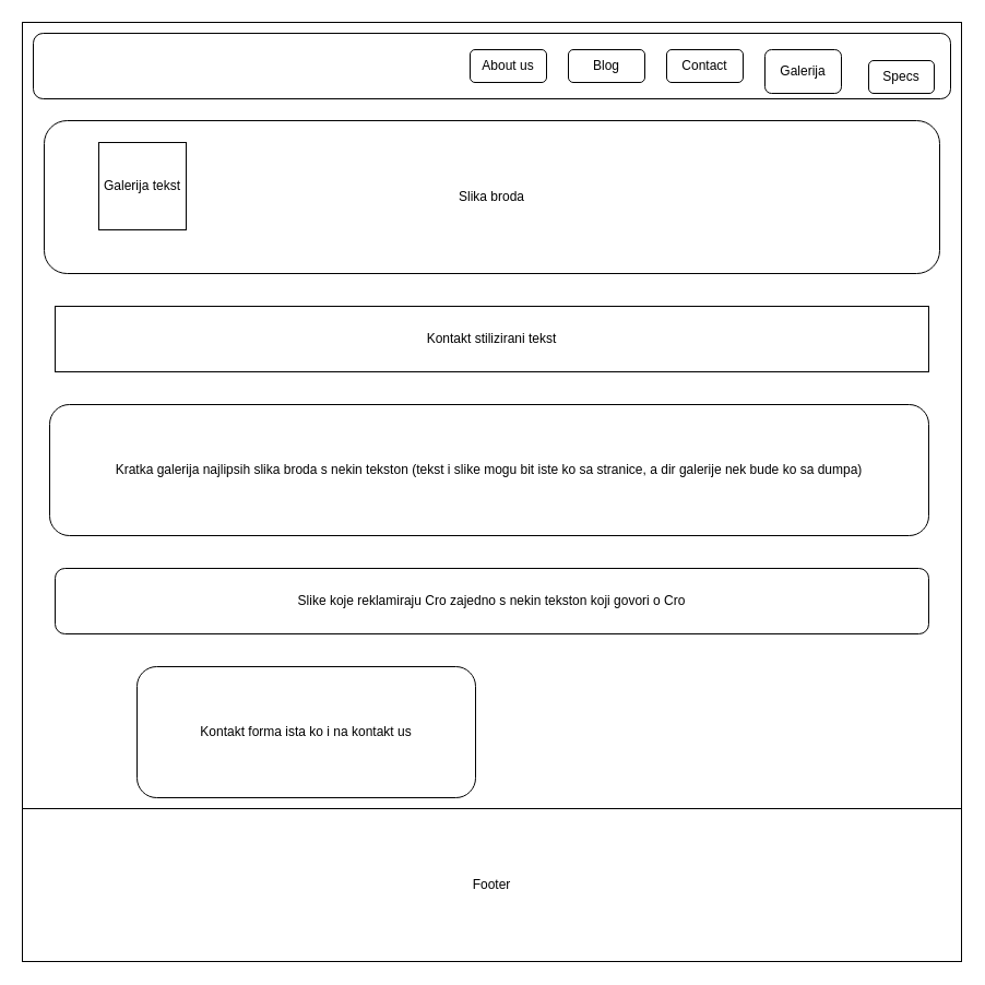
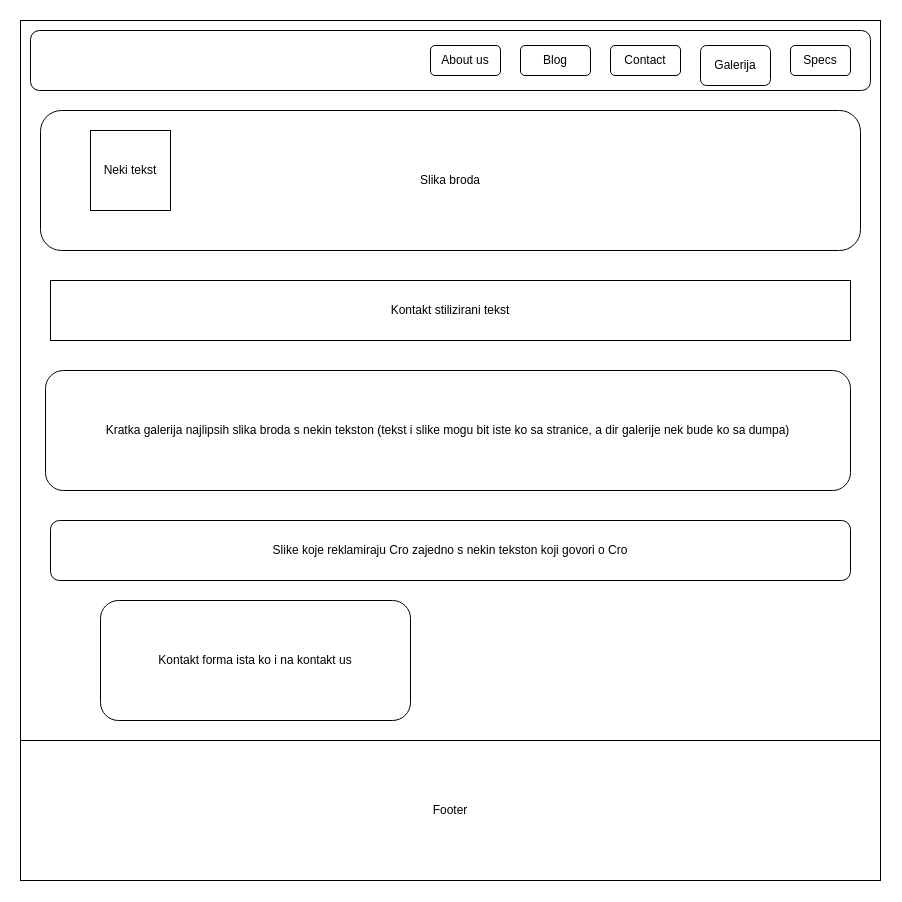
  <mxCell id="0" />
  <mxCell id="1" parent="0" />
  <mxCell id="2" value="" style="whiteSpace=wrap;html=1;aspect=fixed;" vertex="1" parent="1"><mxGeometry x="20" y="20" width="860" height="860" as="geometry" /></mxCell>
  <mxCell id="3" value="" style="rounded=1;whiteSpace=wrap;html=1;" vertex="1" parent="1"><mxGeometry x="30" y="30" width="840" height="60" as="geometry" /></mxCell>
  <mxCell id="4" value="Blog" style="rounded=1;whiteSpace=wrap;html=1;" vertex="1" parent="1"><mxGeometry x="520" y="45" width="70" height="30" as="geometry" /></mxCell>
  <mxCell id="5" value="Contact" style="rounded=1;whiteSpace=wrap;html=1;" vertex="1" parent="1"><mxGeometry x="610" y="45" width="70" height="30" as="geometry" /></mxCell>
  <mxCell id="6" value="Galerija" style="rounded=1;whiteSpace=wrap;html=1;" vertex="1" parent="1"><mxGeometry x="700" y="45" width="70" height="40" as="geometry" /></mxCell>
- <mxCell id="7" value="Specs" style="rounded=1;whiteSpace=wrap;html=1;" vertex="1" parent="1"><mxGeometry x="795" y="55" width="60" height="30" as="geometry" /></mxCell>
+ <mxCell id="7" value="Specs" style="rounded=1;whiteSpace=wrap;html=1;" vertex="1" parent="1"><mxGeometry x="790" y="45" width="60" height="30" as="geometry" /></mxCell>
  <mxCell id="8" value="Slika broda" style="rounded=1;whiteSpace=wrap;html=1;" vertex="1" parent="1"><mxGeometry x="40" y="110" width="820" height="140" as="geometry" /></mxCell>
- <mxCell id="9" value="Galerija tekst" style="whiteSpace=wrap;html=1;aspect=fixed;" vertex="1" parent="1"><mxGeometry x="90" y="130" width="80" height="80" as="geometry" /></mxCell>
+ <mxCell id="9" value="Neki tekst" style="whiteSpace=wrap;html=1;aspect=fixed;" vertex="1" parent="1"><mxGeometry x="90" y="130" width="80" height="80" as="geometry" /></mxCell>
  <mxCell id="10" value="About us" style="rounded=1;whiteSpace=wrap;html=1;" vertex="1" parent="1"><mxGeometry x="430" y="45" width="70" height="30" as="geometry" /></mxCell>
  <mxCell id="11" value="Kontakt stilizirani tekst" style="rounded=0;whiteSpace=wrap;html=1;" vertex="1" parent="1"><mxGeometry x="50" y="280" width="800" height="60" as="geometry" /></mxCell>
  <mxCell id="12" value="Slike koje reklamiraju Cro zajedno s nekin tekston koji govori o Cro" style="rounded=1;whiteSpace=wrap;html=1;" vertex="1" parent="1"><mxGeometry x="50" y="520" width="800" height="60" as="geometry" /></mxCell>
  <mxCell id="13" value="Kratka galerija najlipsih slika broda s nekin tekston (tekst i slike mogu bit iste ko sa stranice, a dir galerije nek bude ko sa dumpa)" style="rounded=1;whiteSpace=wrap;html=1;" vertex="1" parent="1"><mxGeometry x="45" y="370" width="805" height="120" as="geometry" /></mxCell>
- <mxCell id="14" value="Kontakt forma ista ko i na kontakt us" style="rounded=1;whiteSpace=wrap;html=1;" vertex="1" parent="1"><mxGeometry x="125" y="610" width="310" height="120" as="geometry" /></mxCell>
+ <mxCell id="14" value="Kontakt forma ista ko i na kontakt us" style="rounded=1;whiteSpace=wrap;html=1;" vertex="1" parent="1"><mxGeometry x="100" y="600" width="310" height="120" as="geometry" /></mxCell>
  <mxCell id="15" value="Footer" style="rounded=0;whiteSpace=wrap;html=1;" vertex="1" parent="1"><mxGeometry x="20" y="740" width="860" height="140" as="geometry" /></mxCell>
